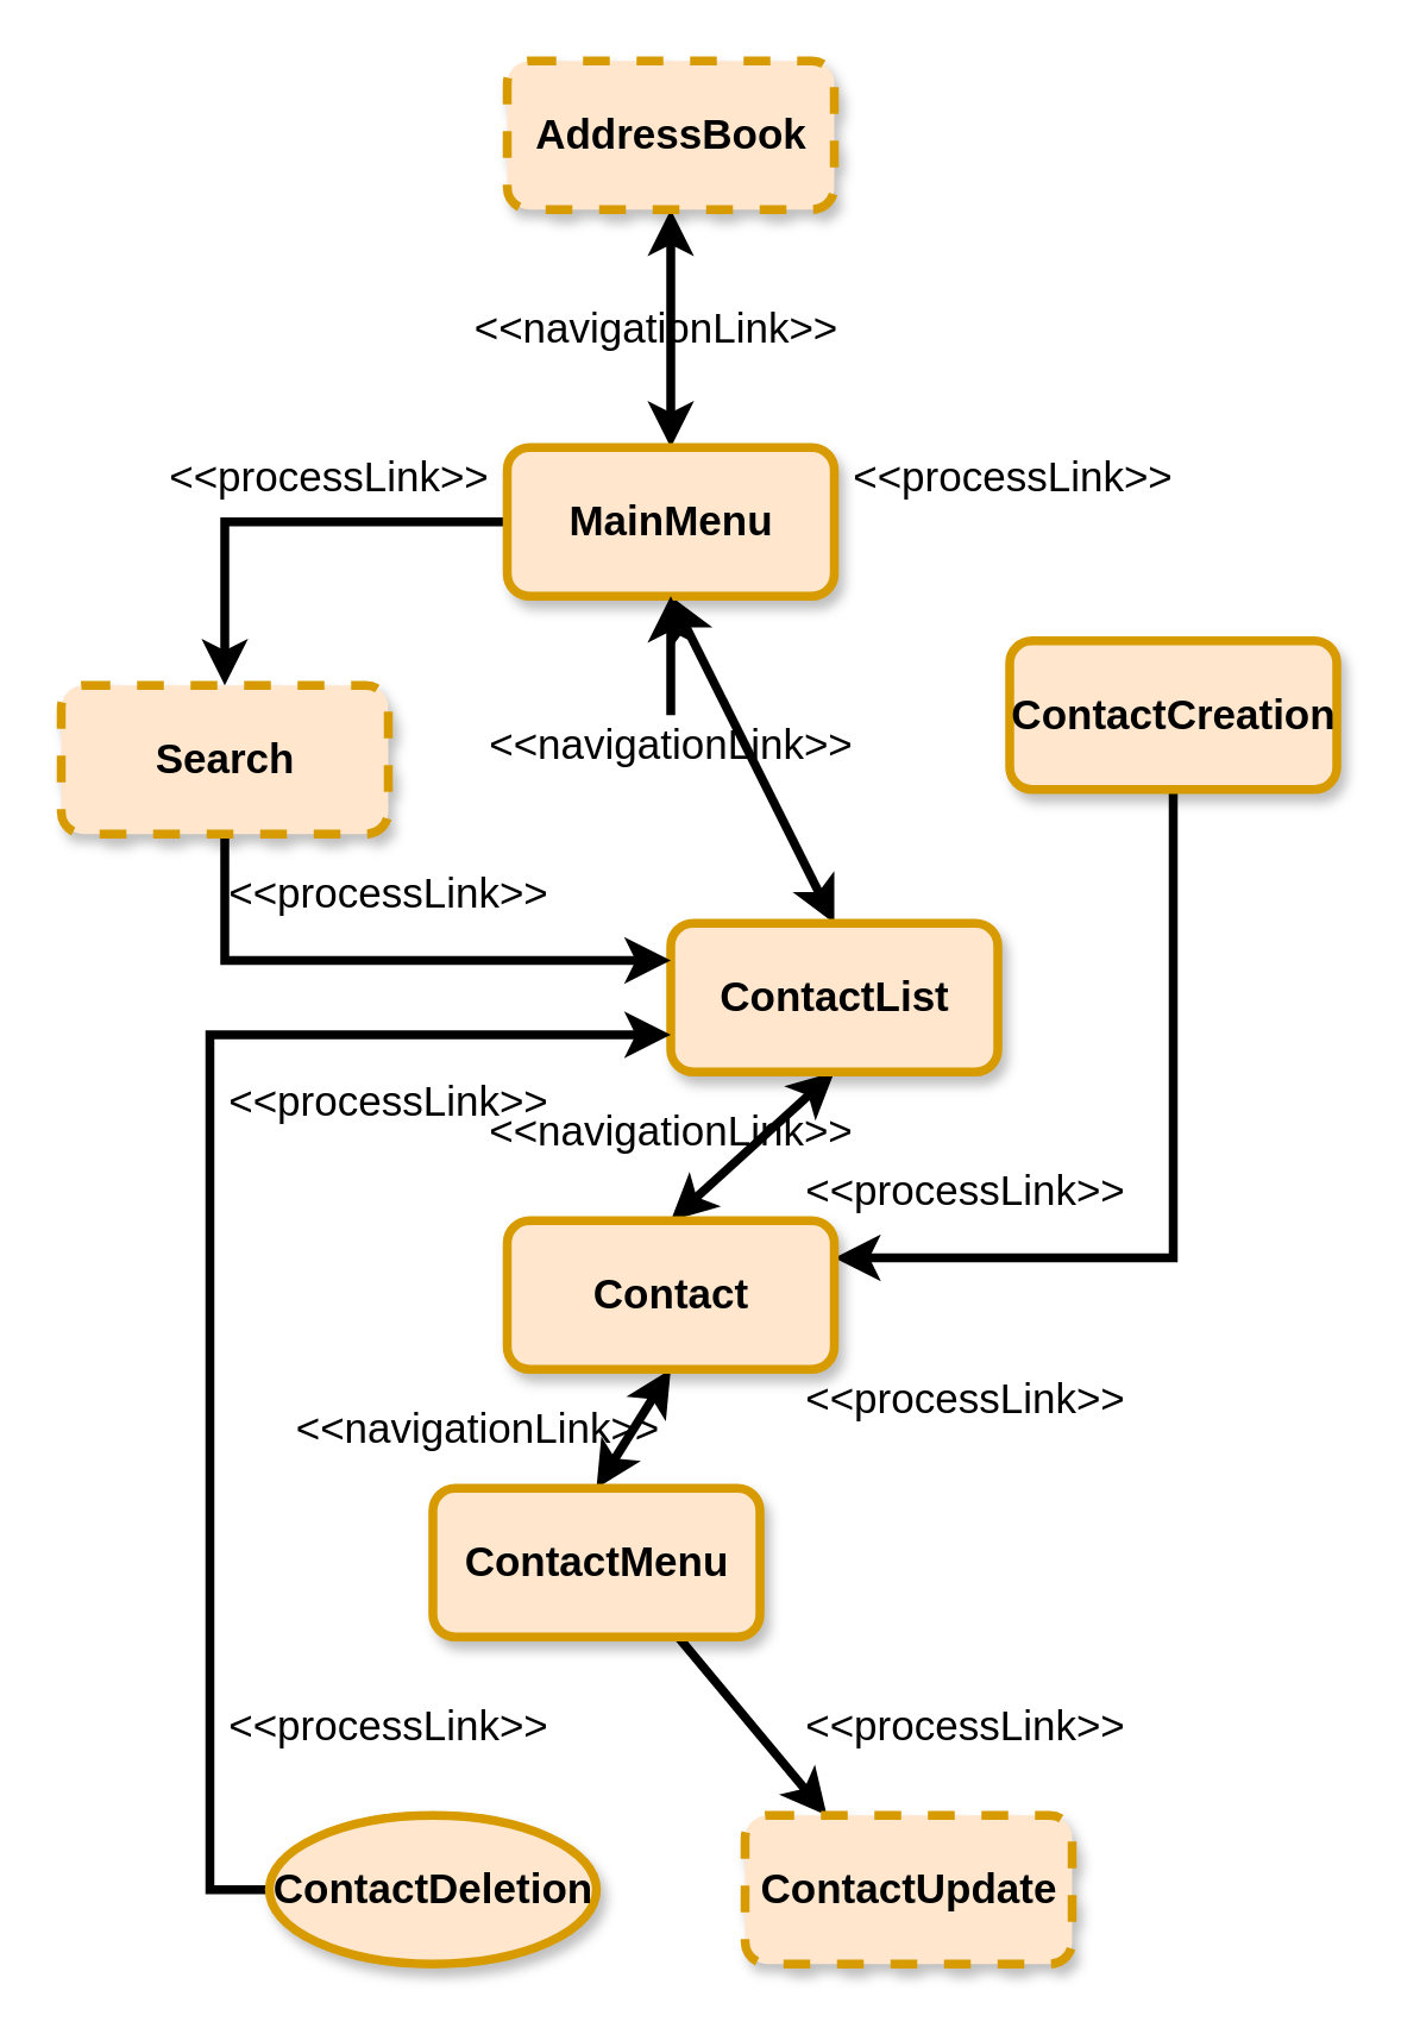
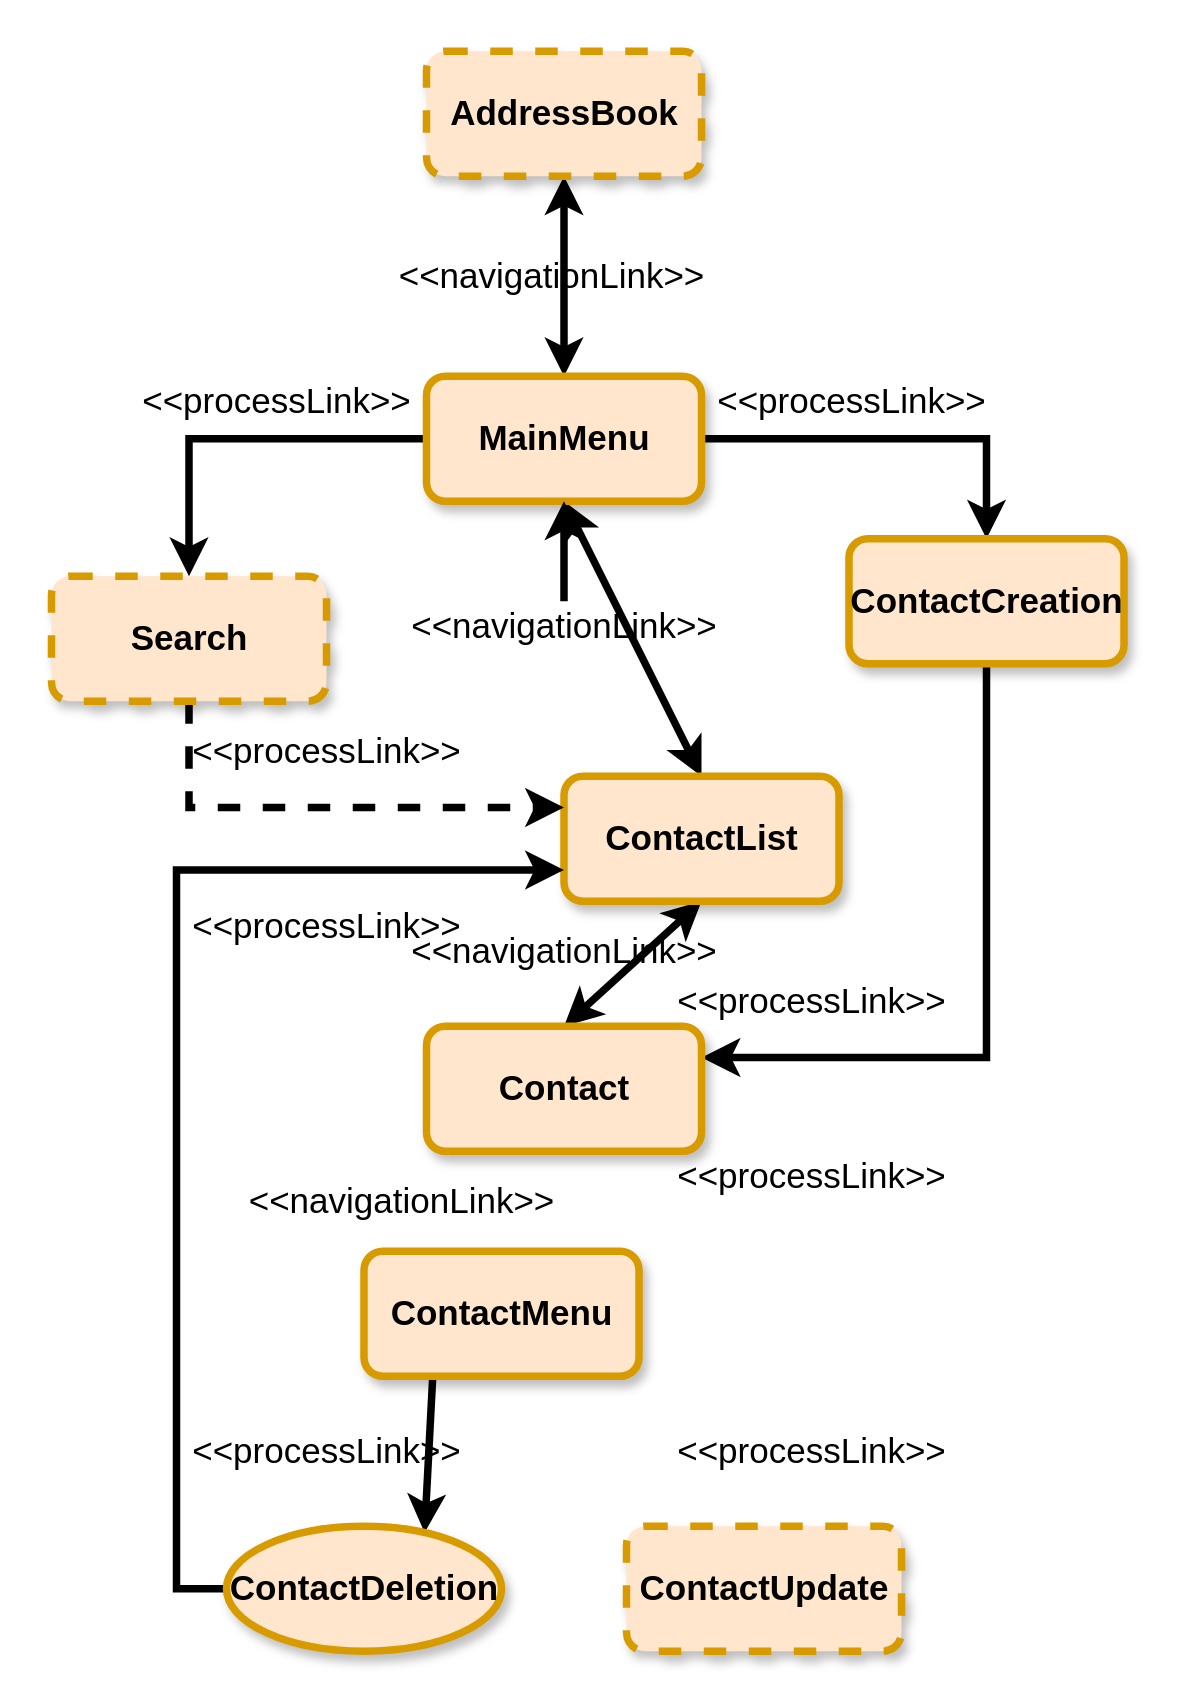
  <mxCell id="0" />
  <mxCell id="1" parent="0" />
  <mxCell id="2" style="edgeStyle=none;rounded=0;orthogonalLoop=1;jettySize=auto;html=1;exitX=0.5;exitY=1;exitDx=0;exitDy=0;entryX=0.5;entryY=0;entryDx=0;entryDy=0;fontSize=14;startArrow=classic;startFill=1;strokeWidth=3;" edge="1" parent="1" source="3" target="7"><mxGeometry relative="1" as="geometry" /></mxCell>
  <mxCell id="3" value="&lt;font style=&quot;font-size: 14px&quot;&gt;&lt;b&gt;AddressBook&lt;/b&gt;&lt;/font&gt;" style="html=1;strokeWidth=3;fillColor=#ffe6cc;strokeColor=#d79b00;rounded=1;glass=0;shadow=1;sketch=0;dashed=1;" vertex="1" parent="1"><mxGeometry x="170" y="20" width="110" height="50" as="geometry" /></mxCell>
  <mxCell id="4" style="edgeStyle=none;rounded=0;orthogonalLoop=1;jettySize=auto;html=1;exitX=0.5;exitY=1;exitDx=0;exitDy=0;entryX=0.5;entryY=0;entryDx=0;entryDy=0;fontSize=14;startArrow=classic;startFill=1;strokeWidth=3;jumpStyle=gap;" edge="1" parent="1" source="7" target="9"><mxGeometry relative="1" as="geometry" /></mxCell>
  <mxCell id="5" style="edgeStyle=orthogonalEdgeStyle;rounded=0;orthogonalLoop=1;jettySize=auto;html=1;exitX=0;exitY=0.5;exitDx=0;exitDy=0;entryX=0.5;entryY=0;entryDx=0;entryDy=0;fontSize=14;startArrow=none;startFill=0;strokeWidth=3;" edge="1" parent="1" source="7" target="11"><mxGeometry relative="1" as="geometry" /></mxCell>
+ <mxCell id="6" style="edgeStyle=orthogonalEdgeStyle;rounded=0;orthogonalLoop=1;jettySize=auto;html=1;exitX=1;exitY=0.5;exitDx=0;exitDy=0;entryX=0.5;entryY=0;entryDx=0;entryDy=0;fontSize=14;startArrow=none;startFill=0;strokeWidth=3;" edge="1" parent="1" source="7" target="13"><mxGeometry relative="1" as="geometry" /></mxCell>
  <mxCell id="7" value="&lt;font style=&quot;font-size: 14px&quot;&gt;&lt;b&gt;MainMenu&lt;/b&gt;&lt;/font&gt;" style="html=1;strokeWidth=3;fillColor=#ffe6cc;strokeColor=#d79b00;rounded=1;glass=0;shadow=1;sketch=0;" vertex="1" parent="1"><mxGeometry x="170" y="150" width="110" height="50" as="geometry" /></mxCell>
  <mxCell id="8" style="edgeStyle=none;rounded=0;orthogonalLoop=1;jettySize=auto;html=1;exitX=0.5;exitY=1;exitDx=0;exitDy=0;entryX=0.5;entryY=0;entryDx=0;entryDy=0;fontSize=14;startArrow=classic;startFill=1;strokeWidth=3;" edge="1" parent="1" source="9" target="15"><mxGeometry relative="1" as="geometry" /></mxCell>
  <mxCell id="9" value="&lt;font style=&quot;font-size: 14px&quot;&gt;&lt;b&gt;ContactList&lt;/b&gt;&lt;/font&gt;" style="html=1;strokeWidth=3;fillColor=#ffe6cc;strokeColor=#d79b00;rounded=1;glass=0;shadow=1;sketch=0;" vertex="1" parent="1"><mxGeometry x="225" y="310" width="110" height="50" as="geometry" /></mxCell>
- <mxCell id="10" style="edgeStyle=orthogonalEdgeStyle;rounded=0;orthogonalLoop=1;jettySize=auto;html=1;exitX=0.5;exitY=1;exitDx=0;exitDy=0;entryX=0;entryY=0.25;entryDx=0;entryDy=0;fontSize=14;startArrow=none;startFill=0;strokeWidth=3;" edge="1" parent="1" source="11" target="9"><mxGeometry relative="1" as="geometry" /></mxCell>
+ <mxCell id="10" style="edgeStyle=orthogonalEdgeStyle;rounded=0;orthogonalLoop=1;jettySize=auto;html=1;exitX=0.5;exitY=1;exitDx=0;exitDy=0;entryX=0;entryY=0.25;entryDx=0;entryDy=0;fontSize=14;startArrow=none;startFill=0;strokeWidth=3;dashed=1;" edge="1" parent="1" source="11" target="9"><mxGeometry relative="1" as="geometry" /></mxCell>
  <mxCell id="11" value="&lt;font style=&quot;font-size: 14px&quot;&gt;&lt;b&gt;Search&lt;/b&gt;&lt;/font&gt;" style="html=1;strokeWidth=3;fillColor=#ffe6cc;strokeColor=#d79b00;rounded=1;glass=0;shadow=1;sketch=0;dashed=1;" vertex="1" parent="1"><mxGeometry x="20" y="230" width="110" height="50" as="geometry" /></mxCell>
  <mxCell id="12" style="edgeStyle=orthogonalEdgeStyle;rounded=0;orthogonalLoop=1;jettySize=auto;html=1;exitX=0.5;exitY=1;exitDx=0;exitDy=0;entryX=1;entryY=0.25;entryDx=0;entryDy=0;fontSize=14;startArrow=none;startFill=0;strokeWidth=3;" edge="1" parent="1" source="13" target="15"><mxGeometry relative="1" as="geometry" /></mxCell>
  <mxCell id="13" value="&lt;font style=&quot;font-size: 14px&quot;&gt;&lt;b&gt;ContactCreation&lt;/b&gt;&lt;/font&gt;" style="html=1;strokeWidth=3;fillColor=#ffe6cc;strokeColor=#d79b00;rounded=1;glass=0;shadow=1;sketch=0;" vertex="1" parent="1"><mxGeometry x="339" y="215" width="110" height="50" as="geometry" /></mxCell>
- <mxCell id="14" style="edgeStyle=none;rounded=0;orthogonalLoop=1;jettySize=auto;html=1;exitX=0.5;exitY=1;exitDx=0;exitDy=0;entryX=0.5;entryY=0;entryDx=0;entryDy=0;fontSize=14;startArrow=classic;startFill=1;strokeWidth=3;" edge="1" parent="1" source="15" target="18"><mxGeometry relative="1" as="geometry" /></mxCell>
  <mxCell id="15" value="&lt;font style=&quot;font-size: 14px&quot;&gt;&lt;b&gt;Contact&lt;/b&gt;&lt;/font&gt;" style="html=1;strokeWidth=3;fillColor=#ffe6cc;strokeColor=#d79b00;rounded=1;glass=0;shadow=1;sketch=0;" vertex="1" parent="1"><mxGeometry x="170" y="410" width="110" height="50" as="geometry" /></mxCell>
- <mxCell id="16" style="edgeStyle=none;rounded=0;orthogonalLoop=1;jettySize=auto;html=1;exitX=0.75;exitY=1;exitDx=0;exitDy=0;entryX=0.25;entryY=0;entryDx=0;entryDy=0;fontSize=14;startArrow=none;startFill=0;strokeWidth=3;" edge="1" parent="1" source="18" target="21"><mxGeometry relative="1" as="geometry" /></mxCell>
+ <mxCell id="17" style="edgeStyle=none;rounded=0;orthogonalLoop=1;jettySize=auto;html=1;exitX=0.25;exitY=1;exitDx=0;exitDy=0;entryX=0.75;entryY=0;entryDx=0;entryDy=0;fontSize=14;startArrow=none;startFill=0;strokeWidth=3;" edge="1" parent="1" source="18" target="20"><mxGeometry relative="1" as="geometry" /></mxCell>
  <mxCell id="18" value="&lt;font style=&quot;font-size: 14px&quot;&gt;&lt;b&gt;ContactMenu&lt;/b&gt;&lt;/font&gt;" style="html=1;strokeWidth=3;fillColor=#ffe6cc;strokeColor=#d79b00;rounded=1;glass=0;shadow=1;sketch=0;" vertex="1" parent="1"><mxGeometry x="145" y="500" width="110" height="50" as="geometry" /></mxCell>
  <mxCell id="19" style="edgeStyle=orthogonalEdgeStyle;rounded=0;orthogonalLoop=1;jettySize=auto;html=1;exitX=0;exitY=0.5;exitDx=0;exitDy=0;entryX=0;entryY=0.75;entryDx=0;entryDy=0;fontSize=14;startArrow=none;startFill=0;strokeWidth=3;" edge="1" parent="1" source="20" target="9"><mxGeometry relative="1" as="geometry" /></mxCell>
  <mxCell id="20" value="&lt;font style=&quot;font-size: 14px&quot;&gt;&lt;b&gt;ContactDeletion&lt;/b&gt;&lt;/font&gt;" style="ellipse;html=1;strokeWidth=3;fillColor=#ffe6cc;strokeColor=#d79b00;glass=0;shadow=1;sketch=0;" vertex="1" parent="1"><mxGeometry x="90" y="610" width="110" height="50" as="geometry" /></mxCell>
  <mxCell id="21" value="&lt;font style=&quot;font-size: 14px&quot;&gt;&lt;b&gt;ContactUpdate&lt;/b&gt;&lt;/font&gt;" style="html=1;strokeWidth=3;fillColor=#ffe6cc;strokeColor=#d79b00;rounded=1;glass=0;shadow=1;sketch=0;dashed=1;" vertex="1" parent="1"><mxGeometry x="250" y="610" width="110" height="50" as="geometry" /></mxCell>
  <mxCell id="22" value="&amp;lt;&amp;lt;processLink&amp;gt;&amp;gt;" style="text;html=1;align=center;verticalAlign=middle;resizable=0;points=[];autosize=1;strokeColor=none;fillColor=none;fontSize=14;" vertex="1" parent="1"><mxGeometry x="50" y="150" width="120" height="20" as="geometry" /></mxCell>
  <mxCell id="23" value="&amp;lt;&amp;lt;processLink&amp;gt;&amp;gt;" style="text;html=1;align=center;verticalAlign=middle;resizable=0;points=[];autosize=1;strokeColor=none;fillColor=none;fontSize=14;" vertex="1" parent="1"><mxGeometry x="280" y="150" width="120" height="20" as="geometry" /></mxCell>
  <mxCell id="24" value="&amp;lt;&amp;lt;processLink&amp;gt;&amp;gt;" style="text;html=1;align=center;verticalAlign=middle;resizable=0;points=[];autosize=1;strokeColor=none;fillColor=none;fontSize=14;" vertex="1" parent="1"><mxGeometry x="70" y="290" width="120" height="20" as="geometry" /></mxCell>
  <mxCell id="25" value="&amp;lt;&amp;lt;processLink&amp;gt;&amp;gt;" style="text;html=1;align=center;verticalAlign=middle;resizable=0;points=[];autosize=1;strokeColor=none;fillColor=none;fontSize=14;" vertex="1" parent="1"><mxGeometry x="264" y="390" width="120" height="20" as="geometry" /></mxCell>
  <mxCell id="26" value="&amp;lt;&amp;lt;processLink&amp;gt;&amp;gt;" style="text;html=1;align=center;verticalAlign=middle;resizable=0;points=[];autosize=1;strokeColor=none;fillColor=none;fontSize=14;" vertex="1" parent="1"><mxGeometry x="264" y="460" width="120" height="20" as="geometry" /></mxCell>
  <mxCell id="27" value="&amp;lt;&amp;lt;processLink&amp;gt;&amp;gt;" style="text;html=1;align=center;verticalAlign=middle;resizable=0;points=[];autosize=1;strokeColor=none;fillColor=none;fontSize=14;" vertex="1" parent="1"><mxGeometry x="264" y="570" width="120" height="20" as="geometry" /></mxCell>
  <mxCell id="28" value="&amp;lt;&amp;lt;processLink&amp;gt;&amp;gt;" style="text;html=1;align=center;verticalAlign=middle;resizable=0;points=[];autosize=1;strokeColor=none;fillColor=none;fontSize=14;" vertex="1" parent="1"><mxGeometry x="70" y="570" width="120" height="20" as="geometry" /></mxCell>
  <mxCell id="29" value="&amp;lt;&amp;lt;processLink&amp;gt;&amp;gt;" style="text;html=1;align=center;verticalAlign=middle;resizable=0;points=[];autosize=1;strokeColor=none;fillColor=none;fontSize=14;" vertex="1" parent="1"><mxGeometry x="70" y="360" width="120" height="20" as="geometry" /></mxCell>
  <mxCell id="30" value="&amp;lt;&amp;lt;navigationLink&amp;gt;&amp;gt;" style="text;html=1;align=center;verticalAlign=middle;resizable=0;points=[];autosize=1;strokeColor=none;fillColor=none;fontSize=14;" vertex="1" parent="1"><mxGeometry x="150" y="100" width="140" height="20" as="geometry" /></mxCell>
  <mxCell id="31" value="" style="edgeStyle=none;rounded=0;orthogonalLoop=1;jettySize=auto;html=1;fontSize=14;startArrow=none;startFill=0;strokeWidth=3;" edge="1" parent="1" source="32" target="7"><mxGeometry relative="1" as="geometry" /></mxCell>
  <mxCell id="32" value="&amp;lt;&amp;lt;navigationLink&amp;gt;&amp;gt;" style="text;html=1;align=center;verticalAlign=middle;resizable=0;points=[];autosize=1;strokeColor=none;fillColor=none;fontSize=14;" vertex="1" parent="1"><mxGeometry x="155" y="240" width="140" height="20" as="geometry" /></mxCell>
  <mxCell id="33" value="&amp;lt;&amp;lt;navigationLink&amp;gt;&amp;gt;" style="text;html=1;align=center;verticalAlign=middle;resizable=0;points=[];autosize=1;strokeColor=none;fillColor=none;fontSize=14;" vertex="1" parent="1"><mxGeometry x="155" y="370" width="140" height="20" as="geometry" /></mxCell>
  <mxCell id="34" value="&amp;lt;&amp;lt;navigationLink&amp;gt;&amp;gt;" style="text;html=1;align=center;verticalAlign=middle;resizable=0;points=[];autosize=1;strokeColor=none;fillColor=none;fontSize=14;" vertex="1" parent="1"><mxGeometry x="90" y="470" width="140" height="20" as="geometry" /></mxCell>
